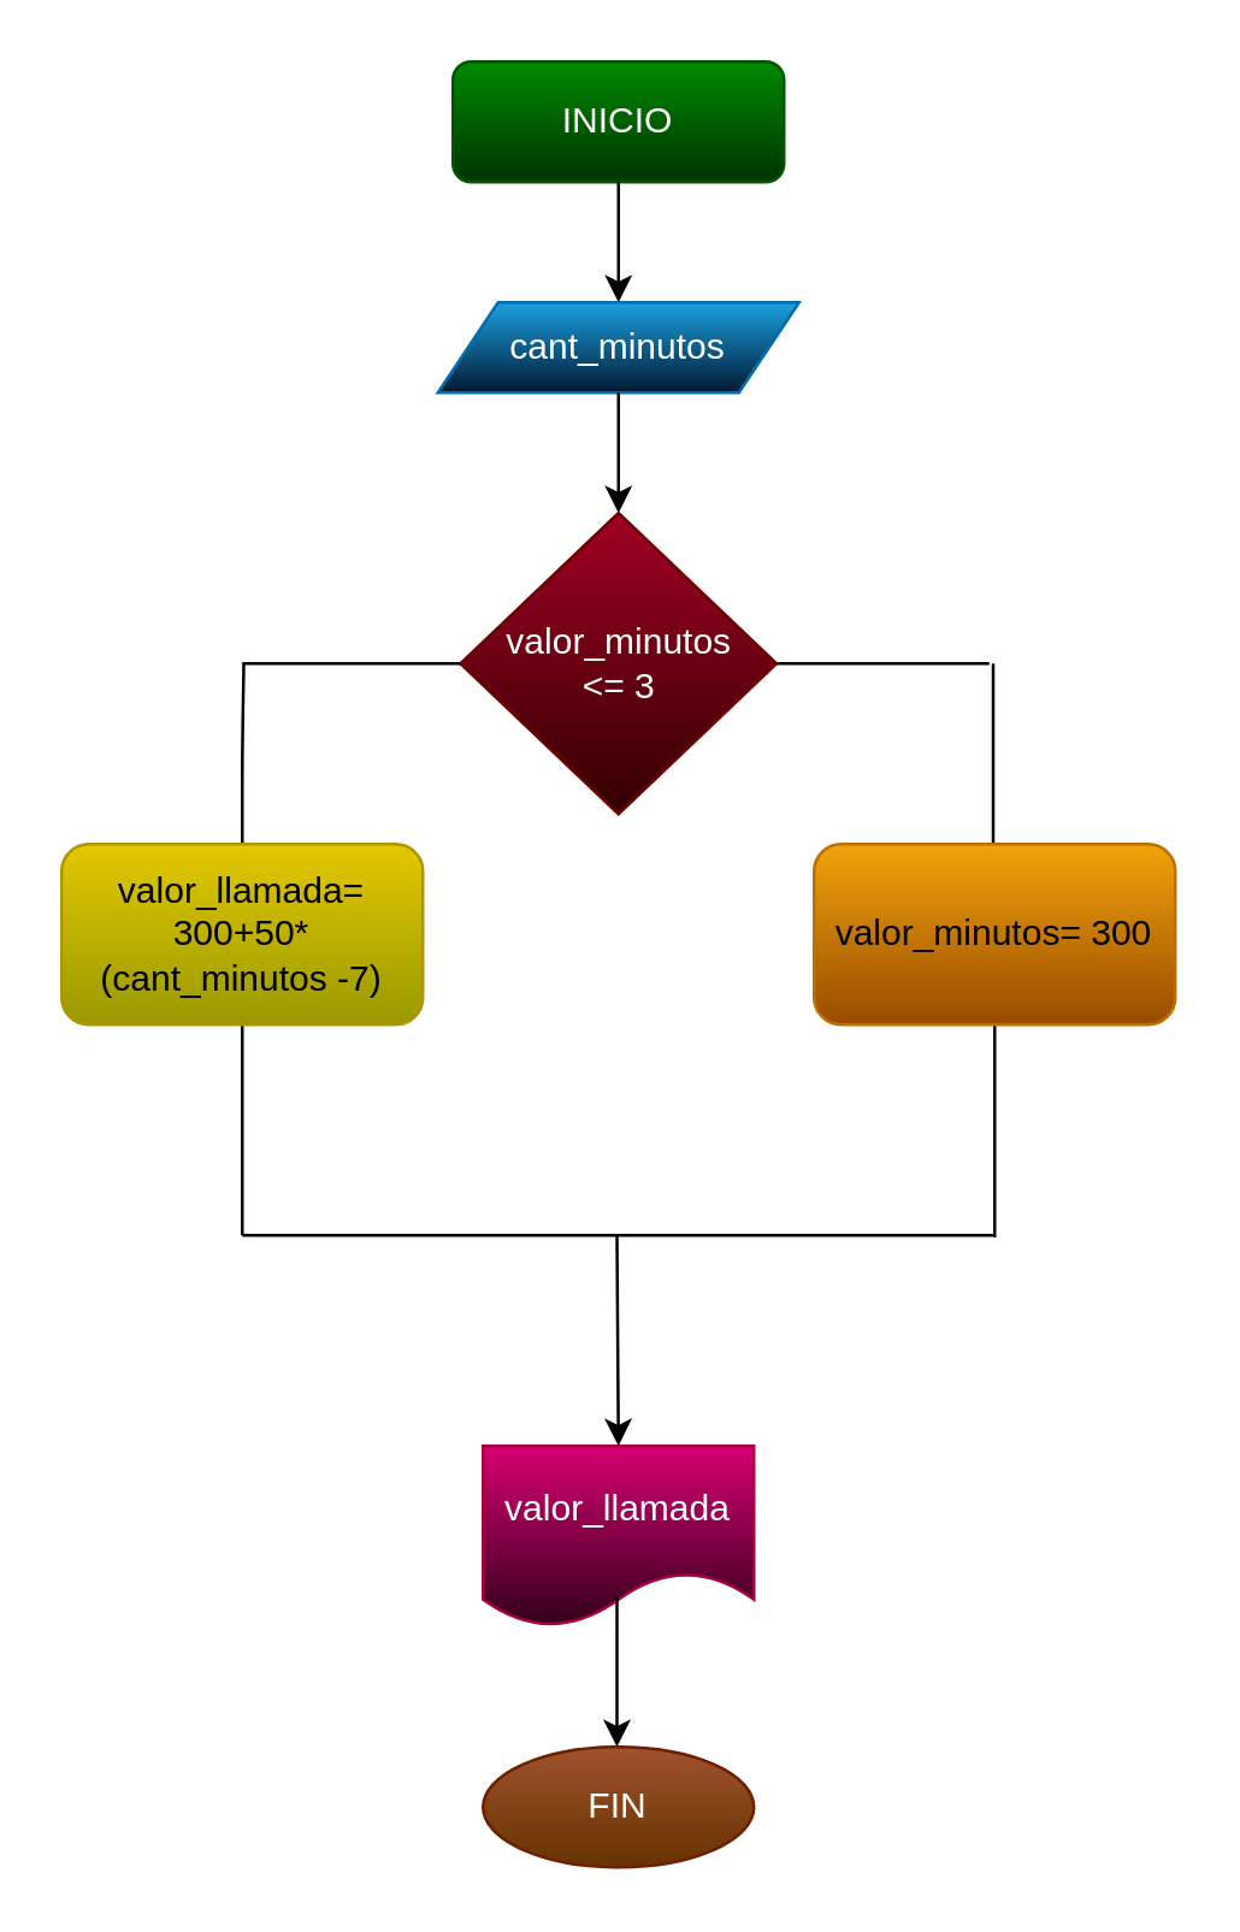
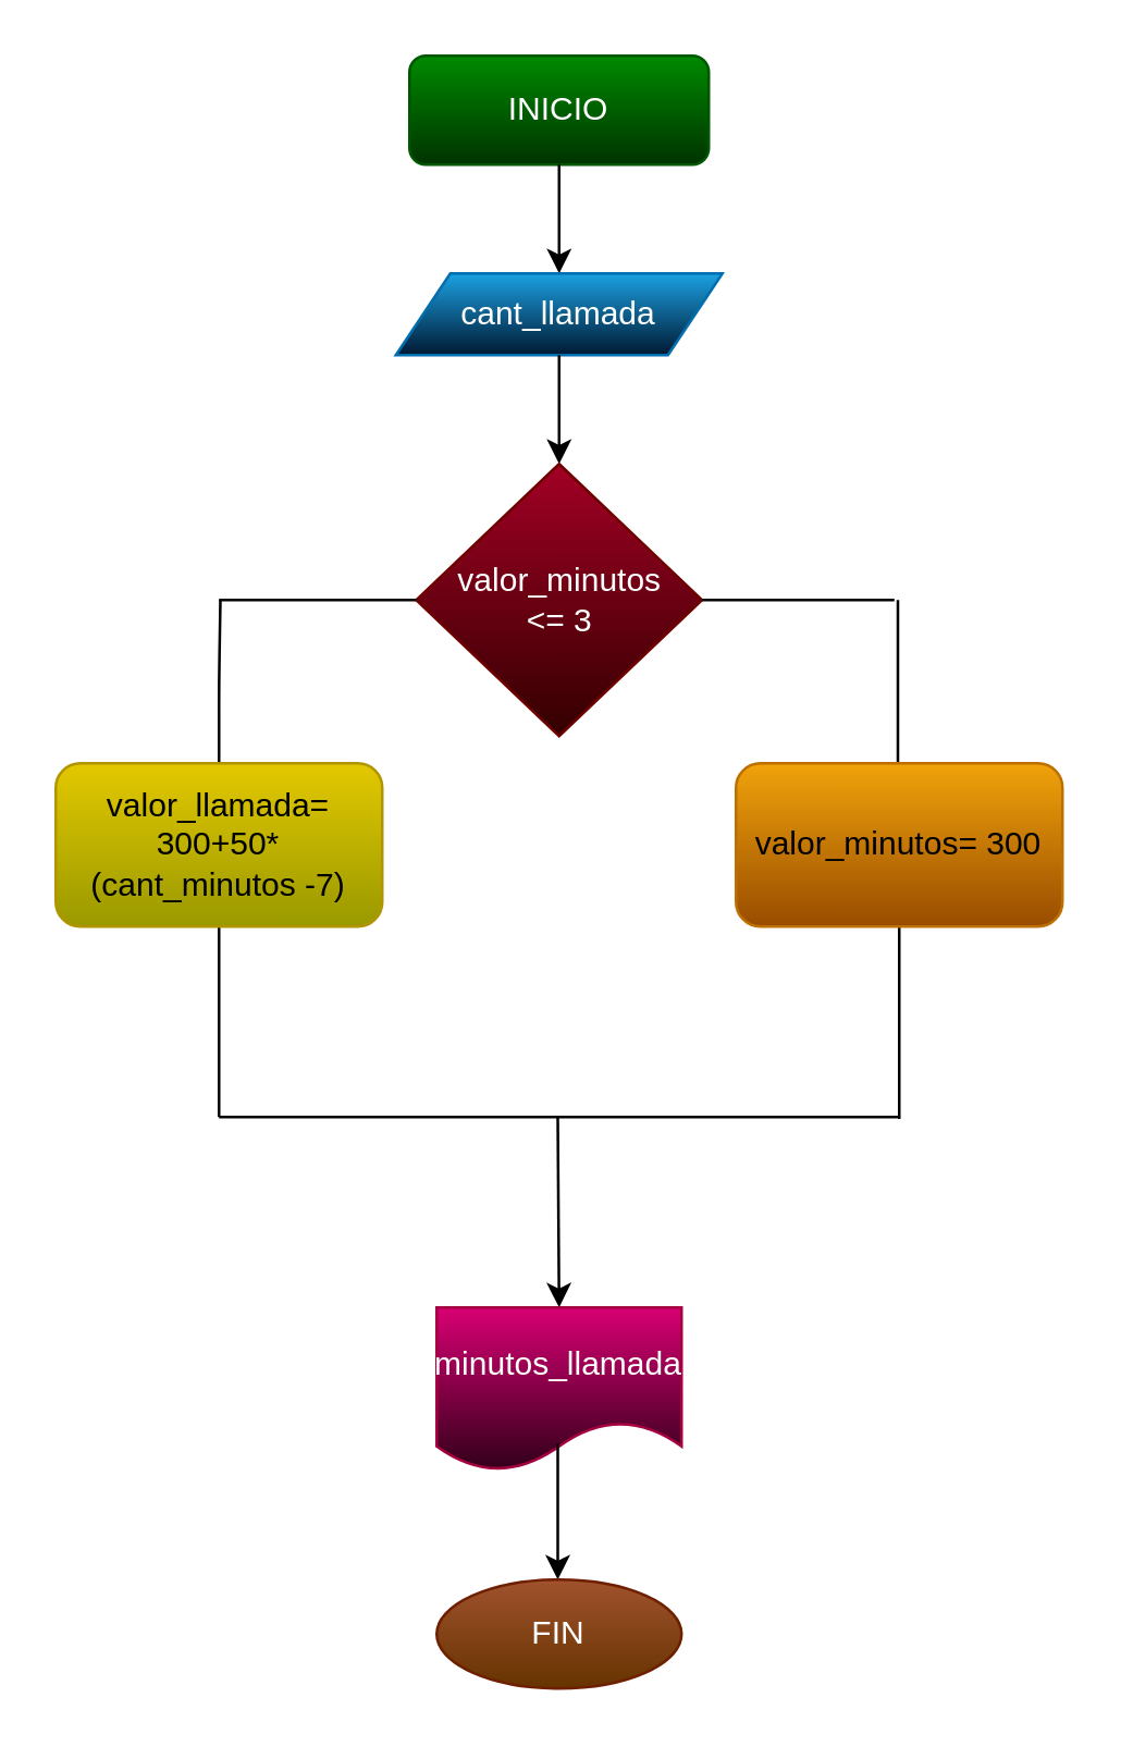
  <mxCell id="0" />
  <mxCell id="1" parent="0" />
  <mxCell id="2" value="INICIO" style="whiteSpace=wrap;html=1;fillColor=#008a00;fontColor=#ffffff;strokeColor=#005700;gradientColor=#003300;rounded=1;" vertex="1" parent="1"><mxGeometry x="150" y="20" width="110" height="40" as="geometry" /></mxCell>
  <mxCell id="3" value="" style="endArrow=classic;html=1;" edge="1" parent="1" source="2"><mxGeometry width="50" height="50" relative="1" as="geometry"><mxPoint x="205" y="110" as="sourcePoint" /><mxPoint x="205" y="100" as="targetPoint" /></mxGeometry></mxCell>
- <mxCell id="4" value="cant_minutos" style="shape=parallelogram;perimeter=parallelogramPerimeter;whiteSpace=wrap;html=1;fixedSize=1;fillColor=#1ba1e2;fontColor=#ffffff;strokeColor=#006EAF;gradientColor=#001933;" vertex="1" parent="1"><mxGeometry x="145" y="100" width="120" height="30" as="geometry" /></mxCell>
+ <mxCell id="4" value="cant_llamada" style="shape=parallelogram;perimeter=parallelogramPerimeter;whiteSpace=wrap;html=1;fixedSize=1;fillColor=#1ba1e2;fontColor=#ffffff;strokeColor=#006EAF;gradientColor=#001933;" vertex="1" parent="1"><mxGeometry x="145" y="100" width="120" height="30" as="geometry" /></mxCell>
  <mxCell id="5" value="" style="endArrow=classic;html=1;" edge="1" parent="1" source="4"><mxGeometry width="50" height="50" relative="1" as="geometry"><mxPoint x="205" y="180" as="sourcePoint" /><mxPoint x="205" y="170" as="targetPoint" /></mxGeometry></mxCell>
  <mxCell id="6" value="valor_minutos&lt;br&gt;&amp;lt;= 3" style="rhombus;whiteSpace=wrap;html=1;fillColor=#a20025;fontColor=#ffffff;strokeColor=#6F0000;gradientColor=#330000;" vertex="1" parent="1"><mxGeometry x="152.5" y="170" width="105" height="100" as="geometry" /></mxCell>
  <mxCell id="7" value="" style="endArrow=none;html=1;" edge="1" parent="1" source="6"><mxGeometry width="50" height="50" relative="1" as="geometry"><mxPoint x="81.789" y="270" as="sourcePoint" /><mxPoint x="80" y="220" as="targetPoint" /><Array as="points"><mxPoint x="110" y="220" /><mxPoint x="100" y="220" /></Array></mxGeometry></mxCell>
  <mxCell id="8" value="" style="endArrow=none;html=1;" edge="1" parent="1" source="6"><mxGeometry width="50" height="50" relative="1" as="geometry"><mxPoint x="257.5" y="270" as="sourcePoint" /><mxPoint x="328.211" y="220" as="targetPoint" /></mxGeometry></mxCell>
  <mxCell id="9" value="" style="endArrow=none;html=1;" edge="1" parent="1"><mxGeometry width="50" height="50" relative="1" as="geometry"><mxPoint x="80" y="280" as="sourcePoint" /><mxPoint x="80.5" y="220" as="targetPoint" /><Array as="points"><mxPoint x="80" y="250" /></Array></mxGeometry></mxCell>
  <mxCell id="10" value="" style="endArrow=none;html=1;" edge="1" parent="1"><mxGeometry width="50" height="50" relative="1" as="geometry"><mxPoint x="329.5" y="280" as="sourcePoint" /><mxPoint x="329.5" y="220" as="targetPoint" /></mxGeometry></mxCell>
  <mxCell id="11" value="" style="endArrow=none;html=1;" edge="1" parent="1"><mxGeometry width="50" height="50" relative="1" as="geometry"><mxPoint x="80" y="340" as="sourcePoint" /><mxPoint x="80" y="410" as="targetPoint" /><Array as="points" /></mxGeometry></mxCell>
  <mxCell id="12" value="" style="endArrow=none;html=1;" edge="1" parent="1"><mxGeometry width="50" height="50" relative="1" as="geometry"><mxPoint x="330" y="340" as="sourcePoint" /><mxPoint x="330" y="410.711" as="targetPoint" /></mxGeometry></mxCell>
  <mxCell id="13" value="" style="endArrow=none;html=1;" edge="1" parent="1"><mxGeometry width="50" height="50" relative="1" as="geometry"><mxPoint x="80" y="410" as="sourcePoint" /><mxPoint x="330" y="410" as="targetPoint" /></mxGeometry></mxCell>
  <mxCell id="14" value="" style="endArrow=classic;html=1;" edge="1" parent="1"><mxGeometry width="50" height="50" relative="1" as="geometry"><mxPoint x="204.5" y="410" as="sourcePoint" /><mxPoint x="205" y="480" as="targetPoint" /></mxGeometry></mxCell>
- <mxCell id="15" value="valor_llamada" style="shape=document;whiteSpace=wrap;html=1;boundedLbl=1;fillColor=#d80073;fontColor=#ffffff;strokeColor=#A50040;gradientColor=#33001A;" vertex="1" parent="1"><mxGeometry x="160" y="480" width="90" height="60" as="geometry" /></mxCell>
+ <mxCell id="15" value="minutos_llamada" style="shape=document;whiteSpace=wrap;html=1;boundedLbl=1;fillColor=#d80073;fontColor=#ffffff;strokeColor=#A50040;gradientColor=#33001A;" vertex="1" parent="1"><mxGeometry x="160" y="480" width="90" height="60" as="geometry" /></mxCell>
  <mxCell id="16" value="valor_llamada= 300+50*(cant_minutos -7)&lt;br&gt;" style="rounded=1;whiteSpace=wrap;html=1;fillColor=#e3c800;fontColor=#000000;strokeColor=#B09500;gradientColor=#999900;" vertex="1" parent="1"><mxGeometry x="20" y="280" width="120" height="60" as="geometry" /></mxCell>
  <mxCell id="17" value="valor_minutos= 300" style="rounded=1;whiteSpace=wrap;html=1;fillColor=#f0a30a;fontColor=#000000;strokeColor=#BD7000;gradientColor=#994C00;" vertex="1" parent="1"><mxGeometry x="270" y="280" width="120" height="60" as="geometry" /></mxCell>
  <mxCell id="18" value="" style="endArrow=classic;html=1;" edge="1" parent="1"><mxGeometry width="50" height="50" relative="1" as="geometry"><mxPoint x="204.5" y="530" as="sourcePoint" /><mxPoint x="204.5" y="580" as="targetPoint" /></mxGeometry></mxCell>
  <mxCell id="19" value="FIN" style="ellipse;whiteSpace=wrap;html=1;fillColor=#a0522d;fontColor=#ffffff;strokeColor=#6D1F00;gradientColor=#663300;" vertex="1" parent="1"><mxGeometry x="160" y="580" width="90" height="40" as="geometry" /></mxCell>
